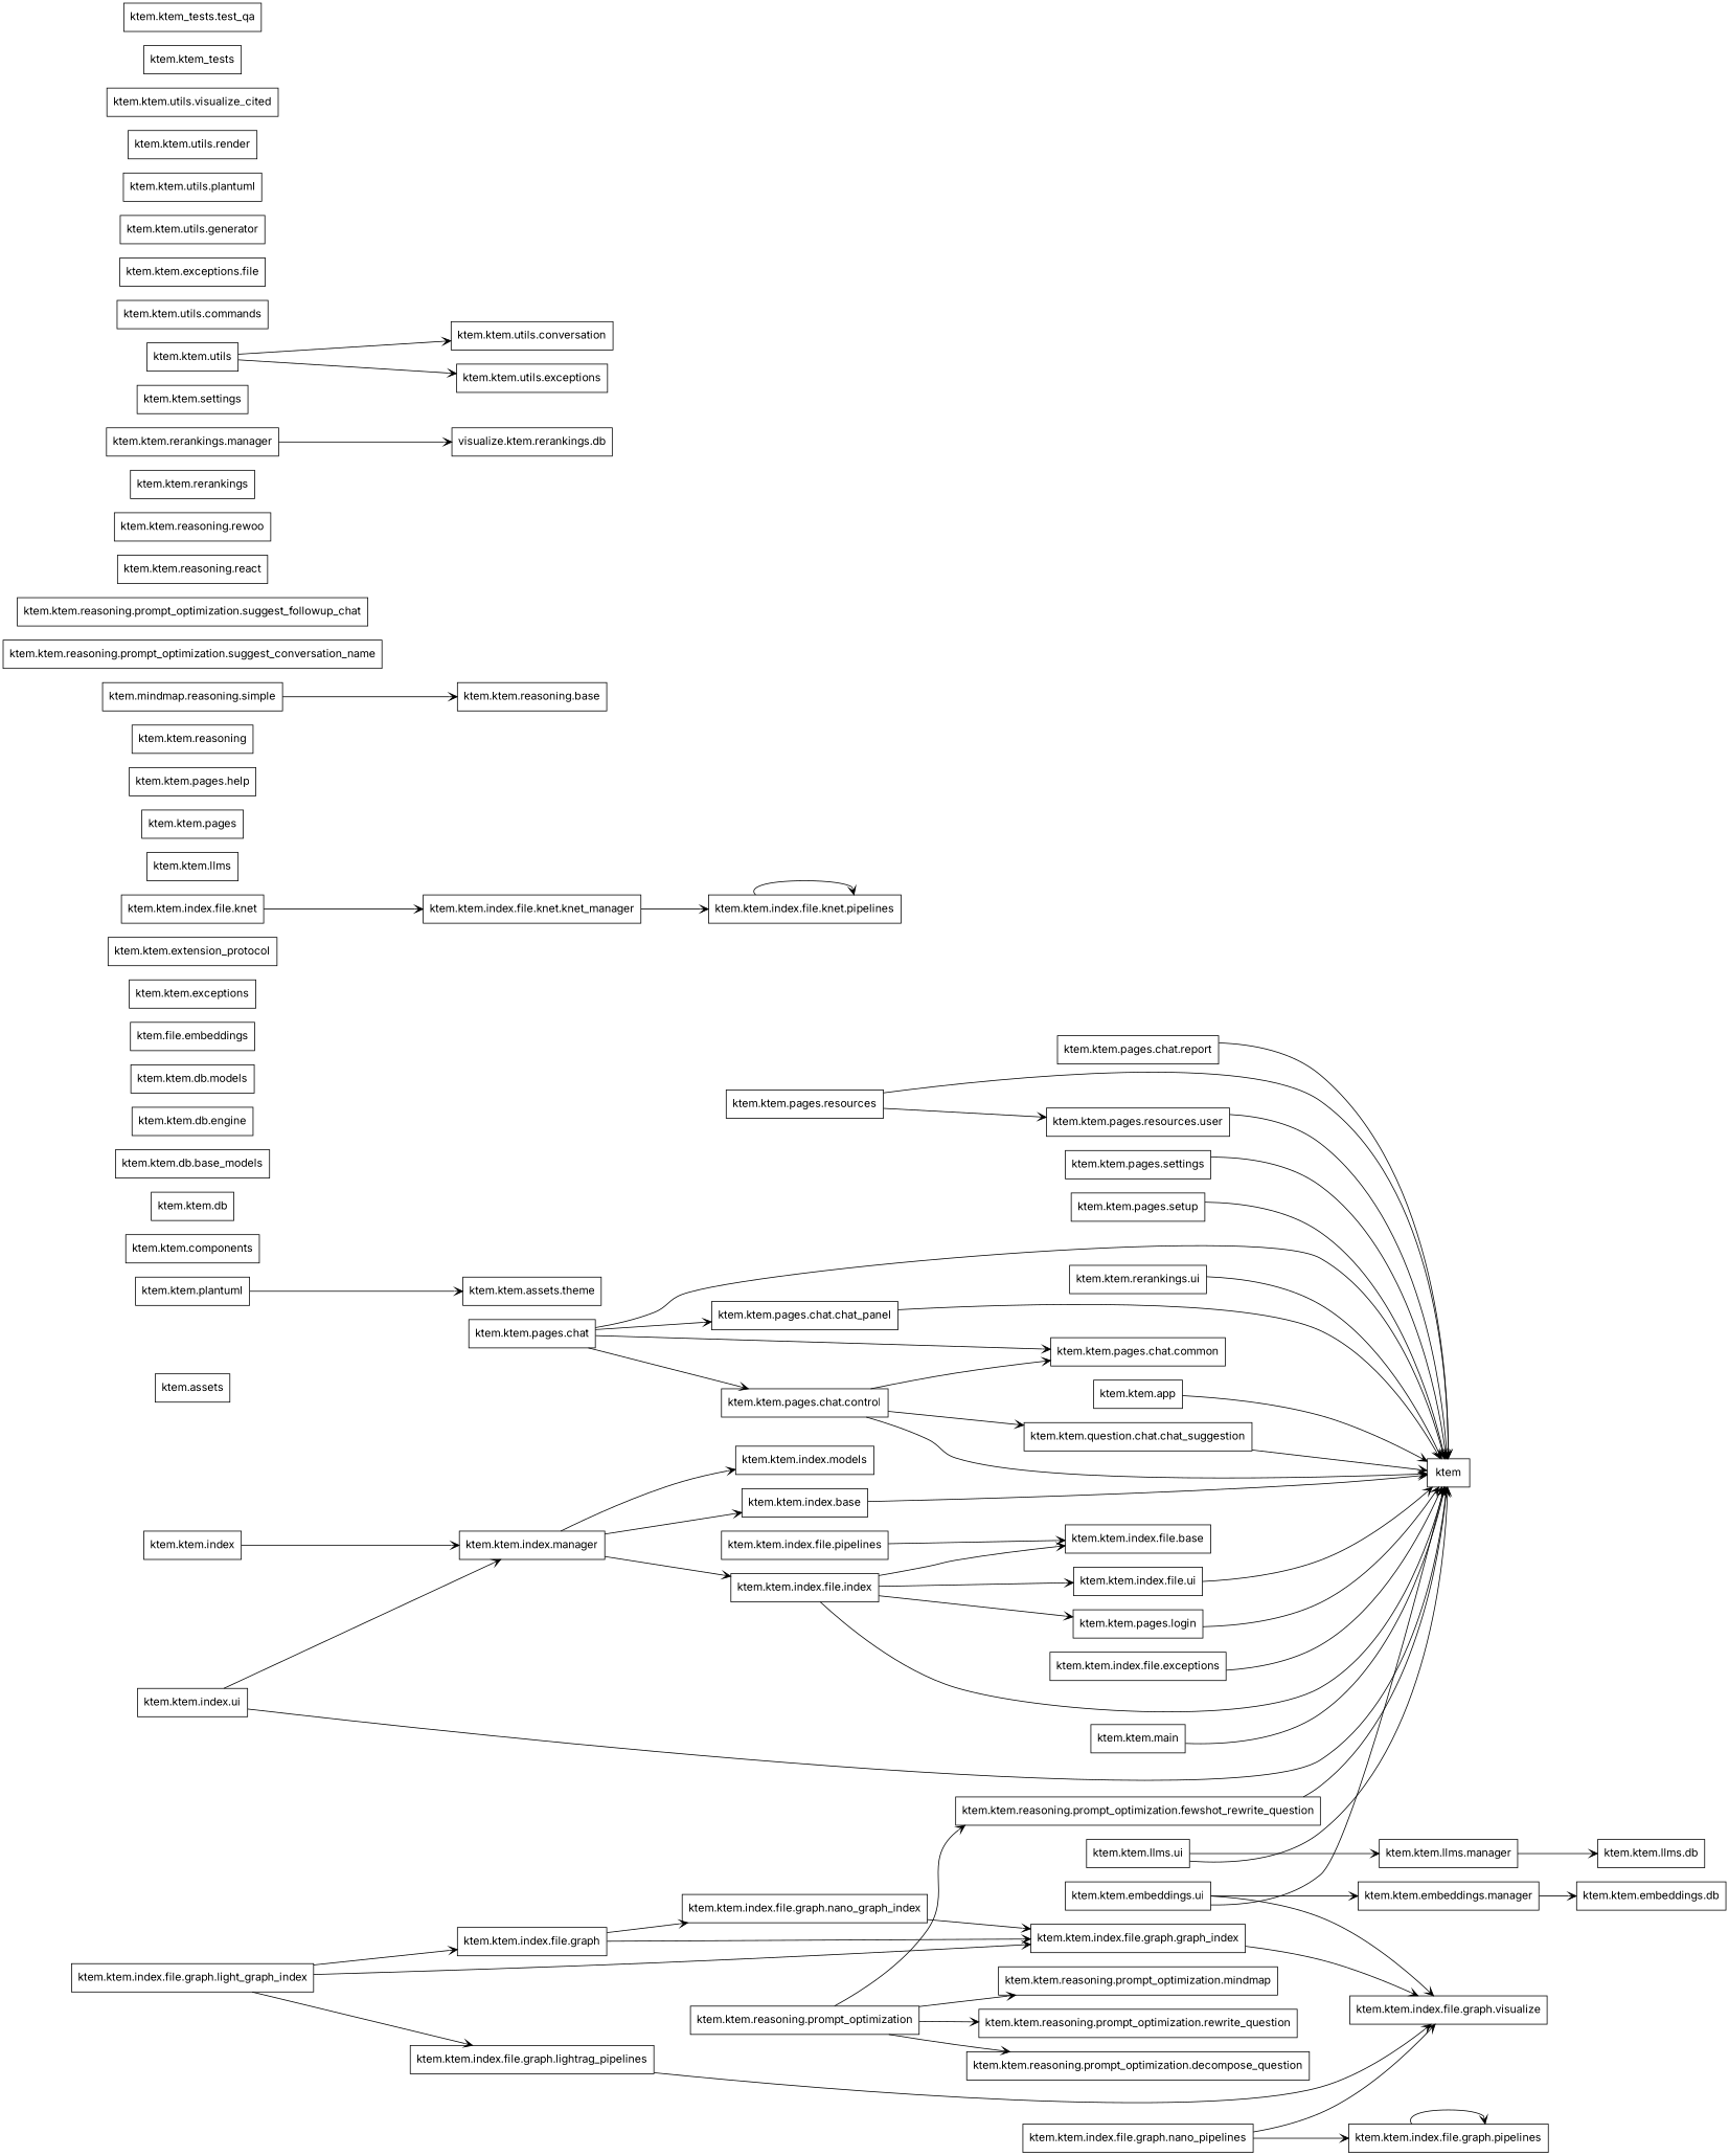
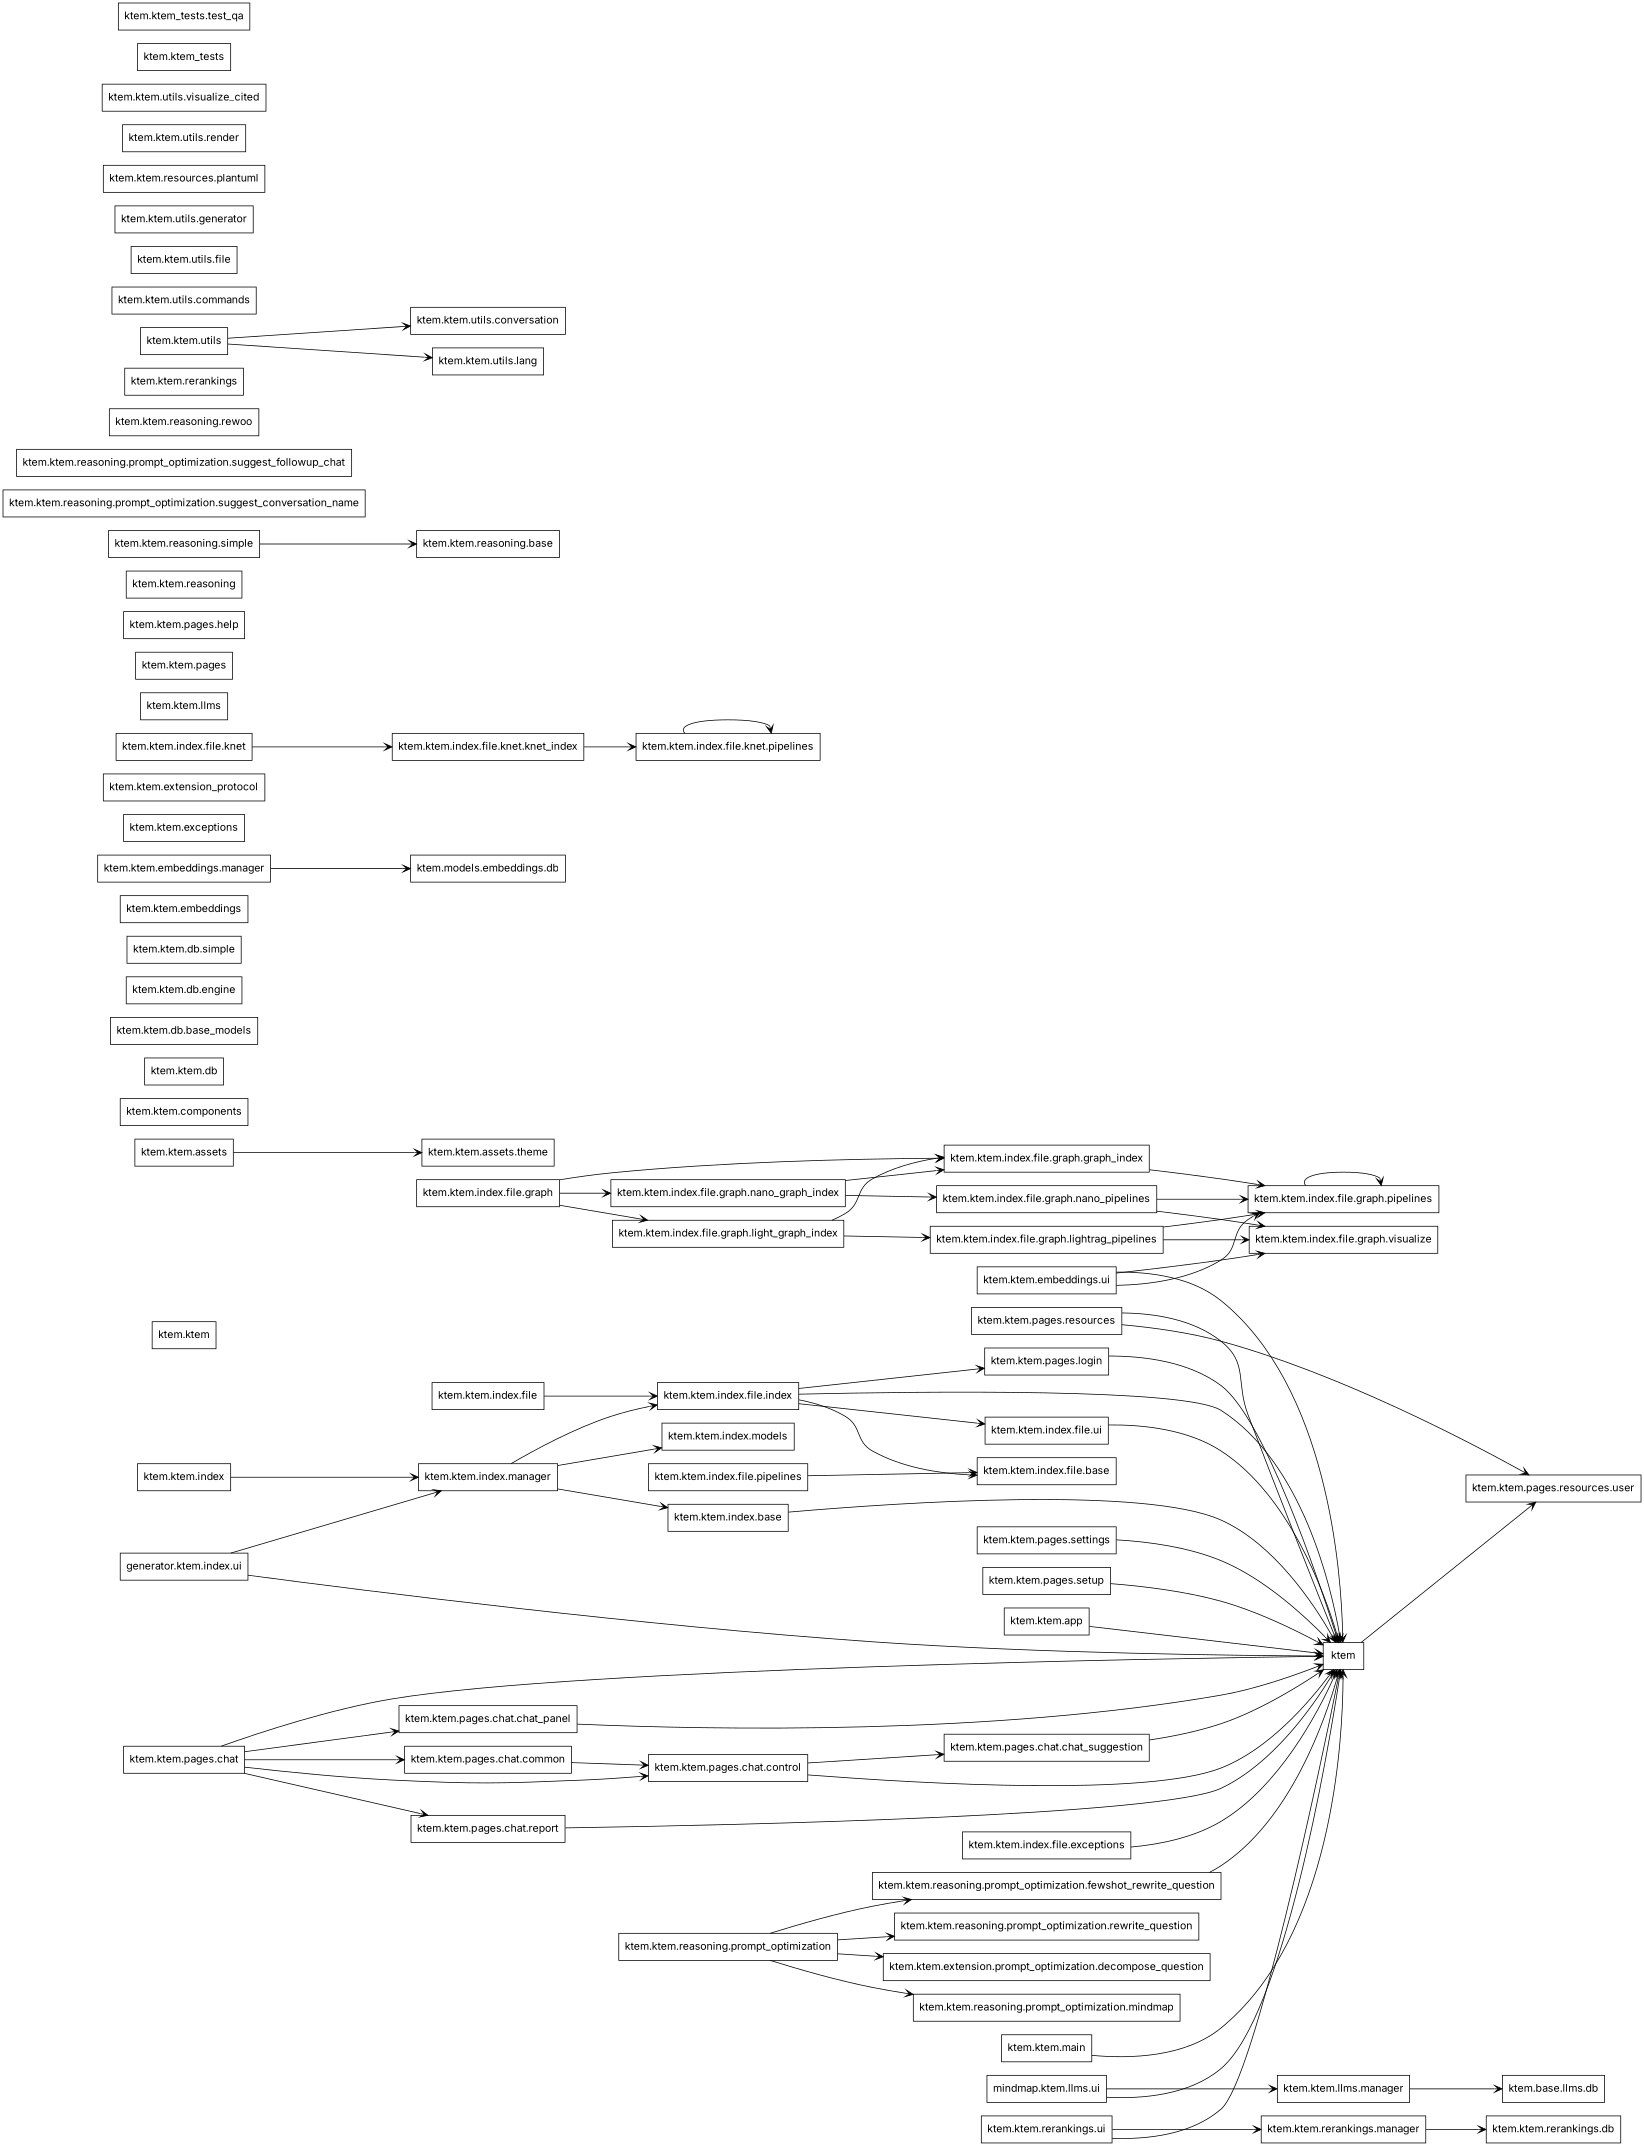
  digraph {
    fontname=Inter
    rankdir=LR
    node [color=black fontname=Inter shape=box style=solid]
    edge [arrowhead=open arrowtail=none fontname=Inter]
    n1 [label=ktem]
-   n2 [label="ktem.assets"]
+   n2 [label="ktem.ktem"]
    n3 [label="ktem.ktem.app"]
-   n4 [label="ktem.ktem.plantuml"]
+   n4 [label="ktem.ktem.assets"]
    n5 [label="ktem.ktem.assets.theme"]
    n6 [label="ktem.ktem.components"]
    n7 [label="ktem.ktem.db"]
    n8 [label="ktem.ktem.db.base_models"]
    n9 [label="ktem.ktem.db.engine"]
-   n10 [label="ktem.ktem.db.models"]
-   n11 [label="ktem.file.embeddings"]
-   n12 [label="ktem.ktem.embeddings.db"]
+   n10 [label="ktem.ktem.db.simple"]
+   n11 [label="ktem.ktem.embeddings"]
+   n12 [label="ktem.models.embeddings.db"]
    n13 [label="ktem.ktem.embeddings.manager"]
    n14 [label="ktem.ktem.embeddings.ui"]
    n15 [label="ktem.ktem.index.file.graph.visualize"]
    n16 [label="ktem.ktem.exceptions"]
    n17 [label="ktem.ktem.extension_protocol"]
    n18 [label="ktem.ktem.index"]
    n19 [label="ktem.ktem.index.manager"]
    n20 [label="ktem.ktem.index.base"]
    n21 [label="ktem.ktem.index.file.index"]
    n22 [label="ktem.ktem.index.models"]
+   n23 [label="ktem.ktem.index.file"]
    n24 [label="ktem.ktem.index.file.base"]
    n25 [label="ktem.ktem.index.file.ui"]
    n26 [label="ktem.ktem.pages.login"]
    n27 [label="ktem.ktem.index.file.exceptions"]
    n28 [label="ktem.ktem.index.file.graph"]
    n29 [label="ktem.ktem.index.file.graph.graph_index"]
    n30 [label="ktem.ktem.index.file.graph.light_graph_index"]
    n31 [label="ktem.ktem.index.file.graph.nano_graph_index"]
    n32 [label="ktem.ktem.index.file.graph.pipelines"]
    n33 [label="ktem.ktem.index.file.graph.lightrag_pipelines"]
    n34 [label="ktem.ktem.index.file.graph.nano_pipelines"]
    n35 [label="ktem.ktem.index.file.pipelines"]
    n36 [label="ktem.ktem.index.file.knet"]
-   n37 [label="ktem.ktem.index.file.knet.knet_manager"]
+   n37 [label="ktem.ktem.index.file.knet.knet_index"]
    n38 [label="ktem.ktem.index.file.knet.pipelines"]
-   n39 [label="ktem.ktem.index.ui"]
+   n39 [label="generator.ktem.index.ui"]
    n40 [label="ktem.ktem.llms"]
-   n41 [label="ktem.ktem.llms.db"]
+   n41 [label="ktem.base.llms.db"]
    n42 [label="ktem.ktem.llms.manager"]
-   n43 [label="ktem.ktem.llms.ui"]
+   n43 [label="mindmap.ktem.llms.ui"]
    n44 [label="ktem.ktem.main"]
    n45 [label="ktem.ktem.pages"]
    n46 [label="ktem.ktem.pages.chat"]
    n47 [label="ktem.ktem.pages.chat.chat_panel"]
    n48 [label="ktem.ktem.pages.chat.common"]
    n49 [label="ktem.ktem.pages.chat.control"]
    n50 [label="ktem.ktem.pages.chat.report"]
-   n51 [label="ktem.ktem.question.chat.chat_suggestion"]
+   n51 [label="ktem.ktem.pages.chat.chat_suggestion"]
    n52 [label="ktem.ktem.pages.help"]
    n53 [label="ktem.ktem.pages.resources"]
    n54 [label="ktem.ktem.pages.resources.user"]
    n55 [label="ktem.ktem.pages.settings"]
    n56 [label="ktem.ktem.pages.setup"]
    n57 [label="ktem.ktem.reasoning"]
    n58 [label="ktem.ktem.reasoning.base"]
    n59 [label="ktem.ktem.reasoning.prompt_optimization"]
-   n60 [label="ktem.ktem.reasoning.prompt_optimization.decompose_question"]
+   n60 [label="ktem.ktem.extension.prompt_optimization.decompose_question"]
    n61 [label="ktem.ktem.reasoning.prompt_optimization.fewshot_rewrite_question"]
    n62 [label="ktem.ktem.reasoning.prompt_optimization.mindmap"]
    n63 [label="ktem.ktem.reasoning.prompt_optimization.rewrite_question"]
    n64 [label="ktem.ktem.reasoning.prompt_optimization.suggest_conversation_name"]
    n65 [label="ktem.ktem.reasoning.prompt_optimization.suggest_followup_chat"]
-   n66 [label="ktem.ktem.reasoning.react"]
    n67 [label="ktem.ktem.reasoning.rewoo"]
-   n68 [label="ktem.mindmap.reasoning.simple"]
+   n68 [label="ktem.ktem.reasoning.simple"]
    n69 [label="ktem.ktem.rerankings"]
-   n70 [label="visualize.ktem.rerankings.db"]
+   n70 [label="ktem.ktem.rerankings.db"]
    n71 [label="ktem.ktem.rerankings.manager"]
    n72 [label="ktem.ktem.rerankings.ui"]
-   n73 [label="ktem.ktem.settings"]
    n74 [label="ktem.ktem.utils"]
    n75 [label="ktem.ktem.utils.conversation"]
-   n76 [label="ktem.ktem.utils.exceptions"]
+   n76 [label="ktem.ktem.utils.lang"]
    n77 [label="ktem.ktem.utils.commands"]
-   n78 [label="ktem.ktem.exceptions.file"]
+   n78 [label="ktem.ktem.utils.file"]
    n79 [label="ktem.ktem.utils.generator"]
-   n80 [label="ktem.ktem.utils.plantuml"]
+   n80 [label="ktem.ktem.resources.plantuml"]
    n81 [label="ktem.ktem.utils.render"]
    n82 [label="ktem.ktem.utils.visualize_cited"]
    n83 [label="ktem.ktem_tests"]
    n84 [label="ktem.ktem_tests.test_qa"]
    n3 -> n1
    n4 -> n5
    n13 -> n12
    n14 -> n1
-   n14 -> n13
+   n14 -> n32
    n14 -> n15
    n18 -> n19
    n19 -> n20
    n19 -> n21
    n19 -> n22
    n20 -> n1
    n21 -> n1
    n21 -> n24
    n21 -> n25
    n21 -> n26
+   n23 -> n21
    n25 -> n1
    n26 -> n1
    n27 -> n1
    n28 -> n29
-   n30 -> n28
+   n28 -> n30
    n28 -> n31
-   n29 -> n15
+   n29 -> n32
    n30 -> n29
    n30 -> n33
    n31 -> n29
+   n31 -> n34
    n32 -> n32
    n33 -> n15
+   n33 -> n32
    n34 -> n15
    n34 -> n32
    n35 -> n24
    n36 -> n37
    n37 -> n38
    n38 -> n38
    n39 -> n1
    n39 -> n19
    n42 -> n41
    n43 -> n1
    n43 -> n42
    n44 -> n1
    n46 -> n1
    n46 -> n47
    n46 -> n48
    n46 -> n49
+   n46 -> n50
    n47 -> n1
    n49 -> n1
-   n49 -> n48
+   n48 -> n49
    n49 -> n51
    n50 -> n1
    n51 -> n1
    n53 -> n1
    n53 -> n54
-   n54 -> n1
+   n1 -> n54
    n55 -> n1
    n56 -> n1
    n59 -> n60
    n59 -> n61
    n59 -> n62
    n59 -> n63
    n61 -> n1
    n68 -> n58
    n71 -> n70
    n72 -> n1
+   n72 -> n71
    n74 -> n75
    n74 -> n76
  }
